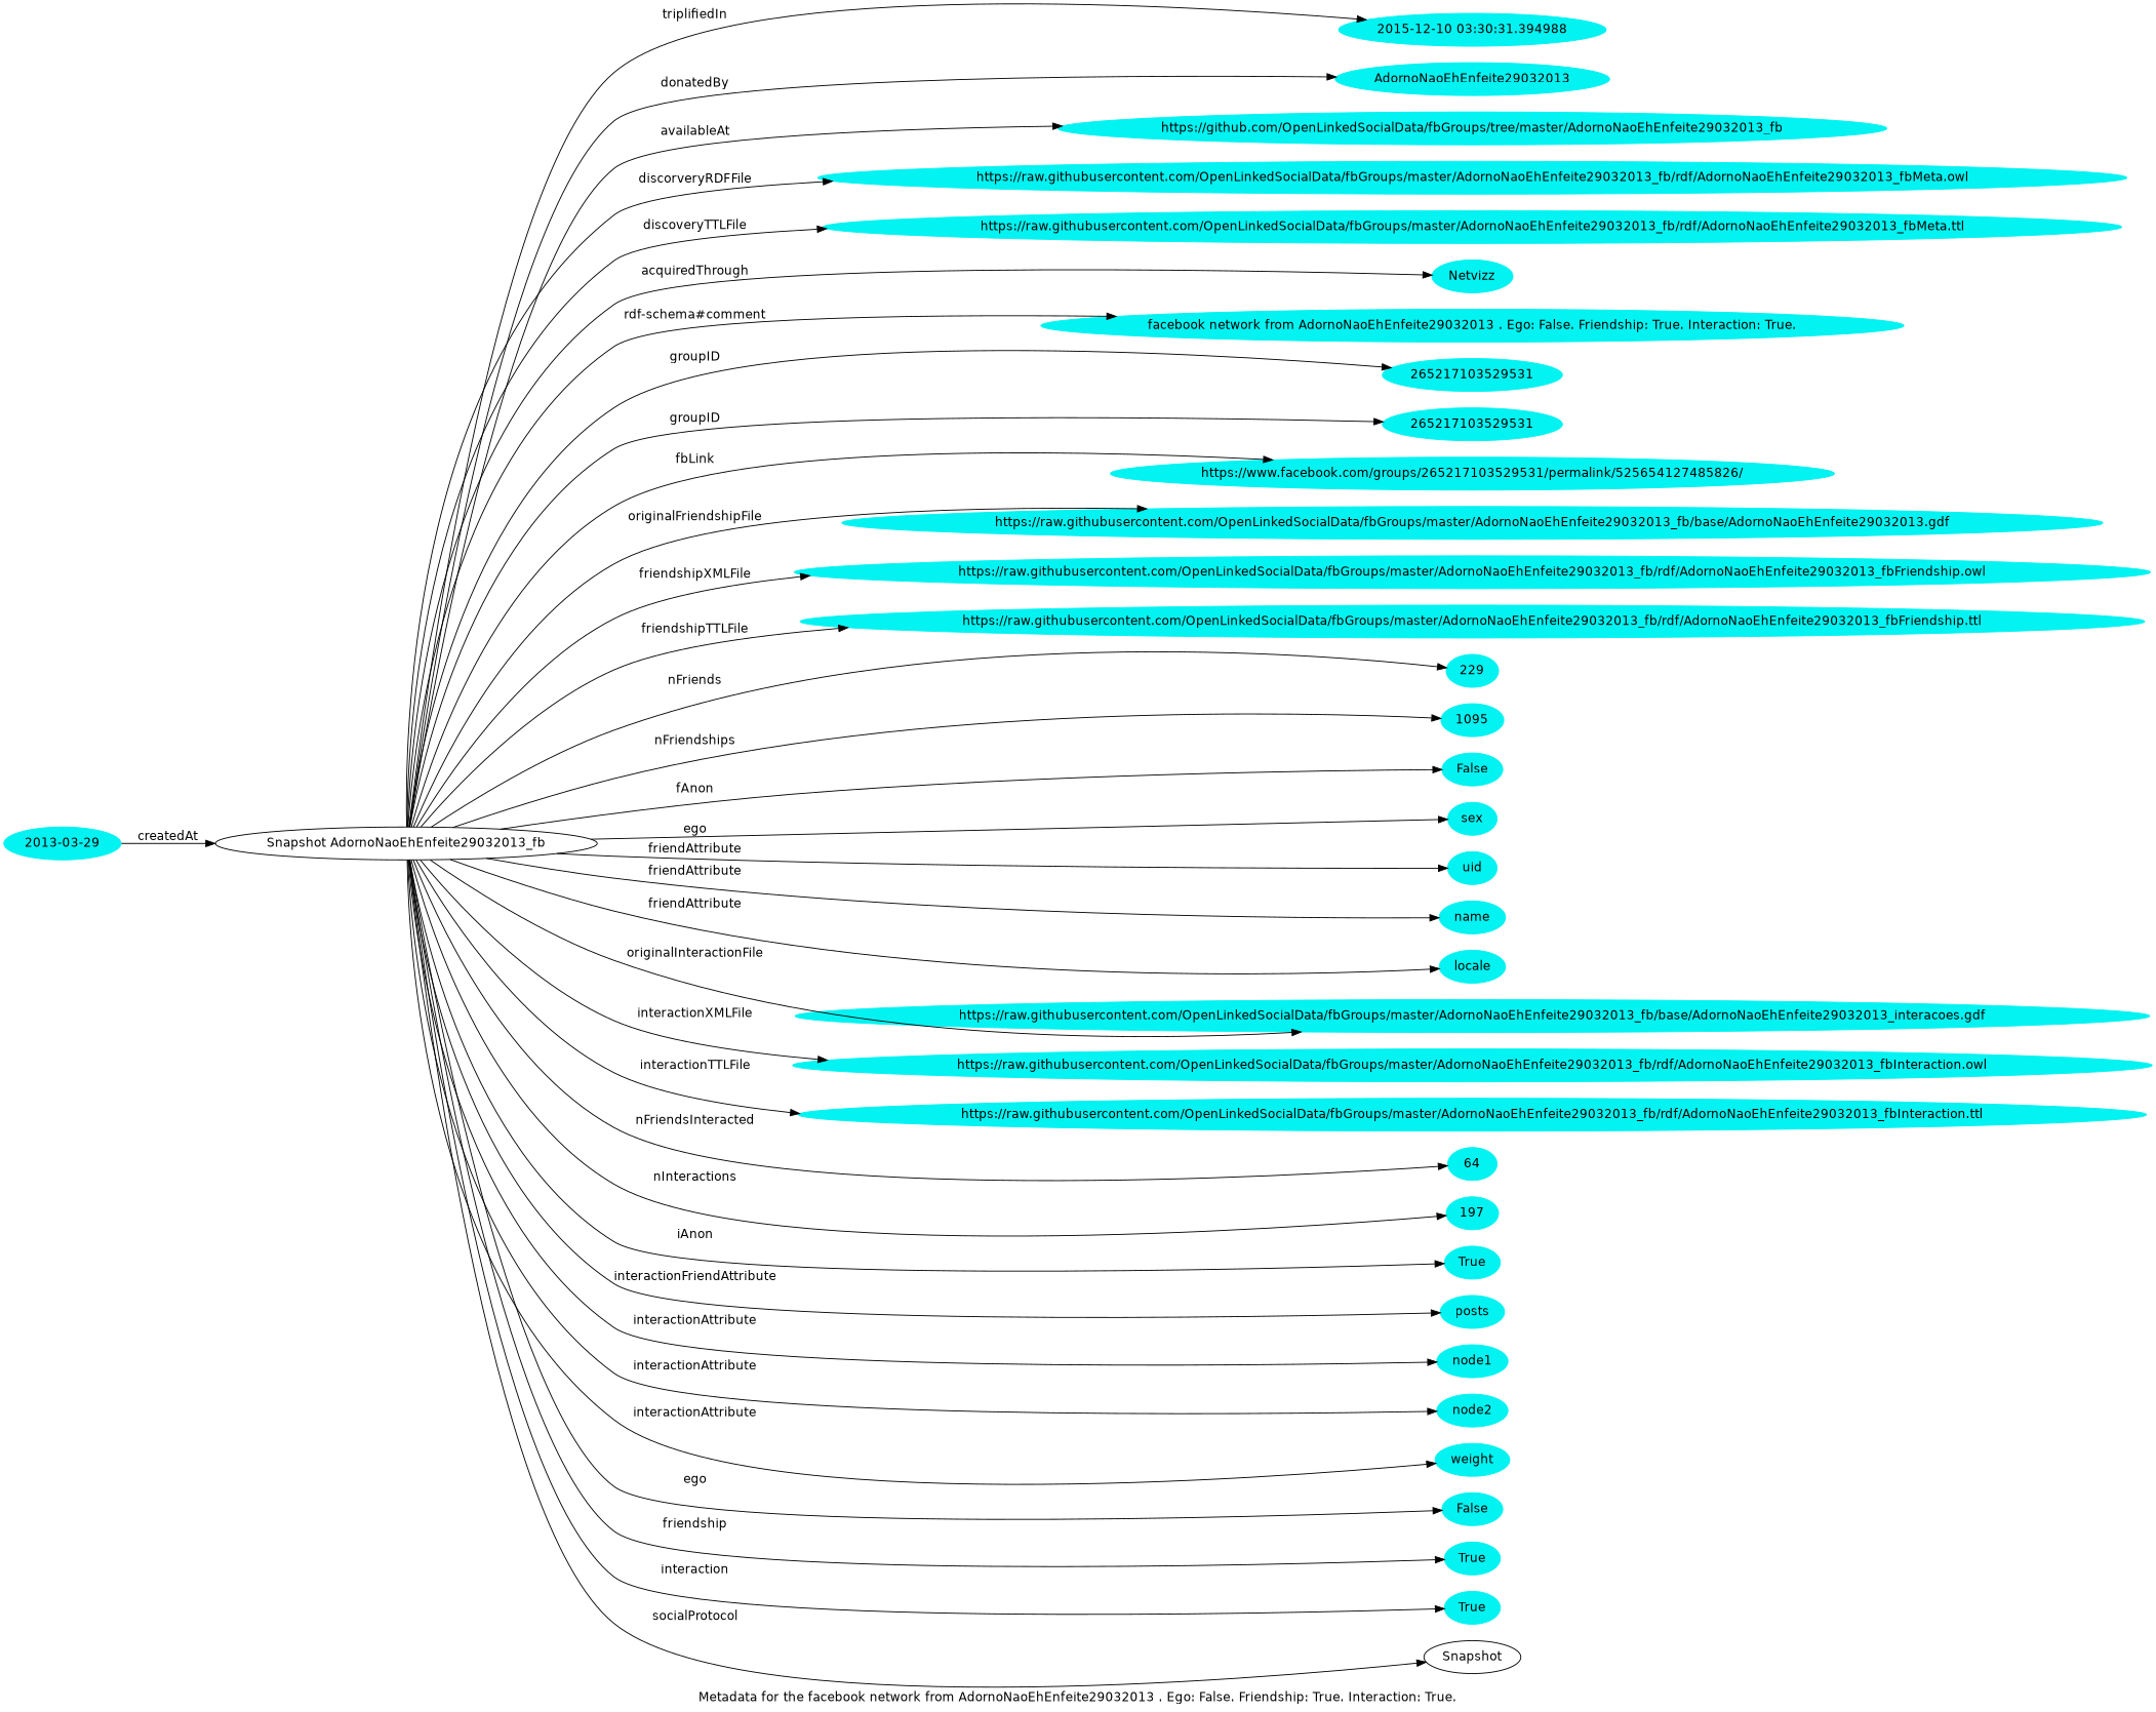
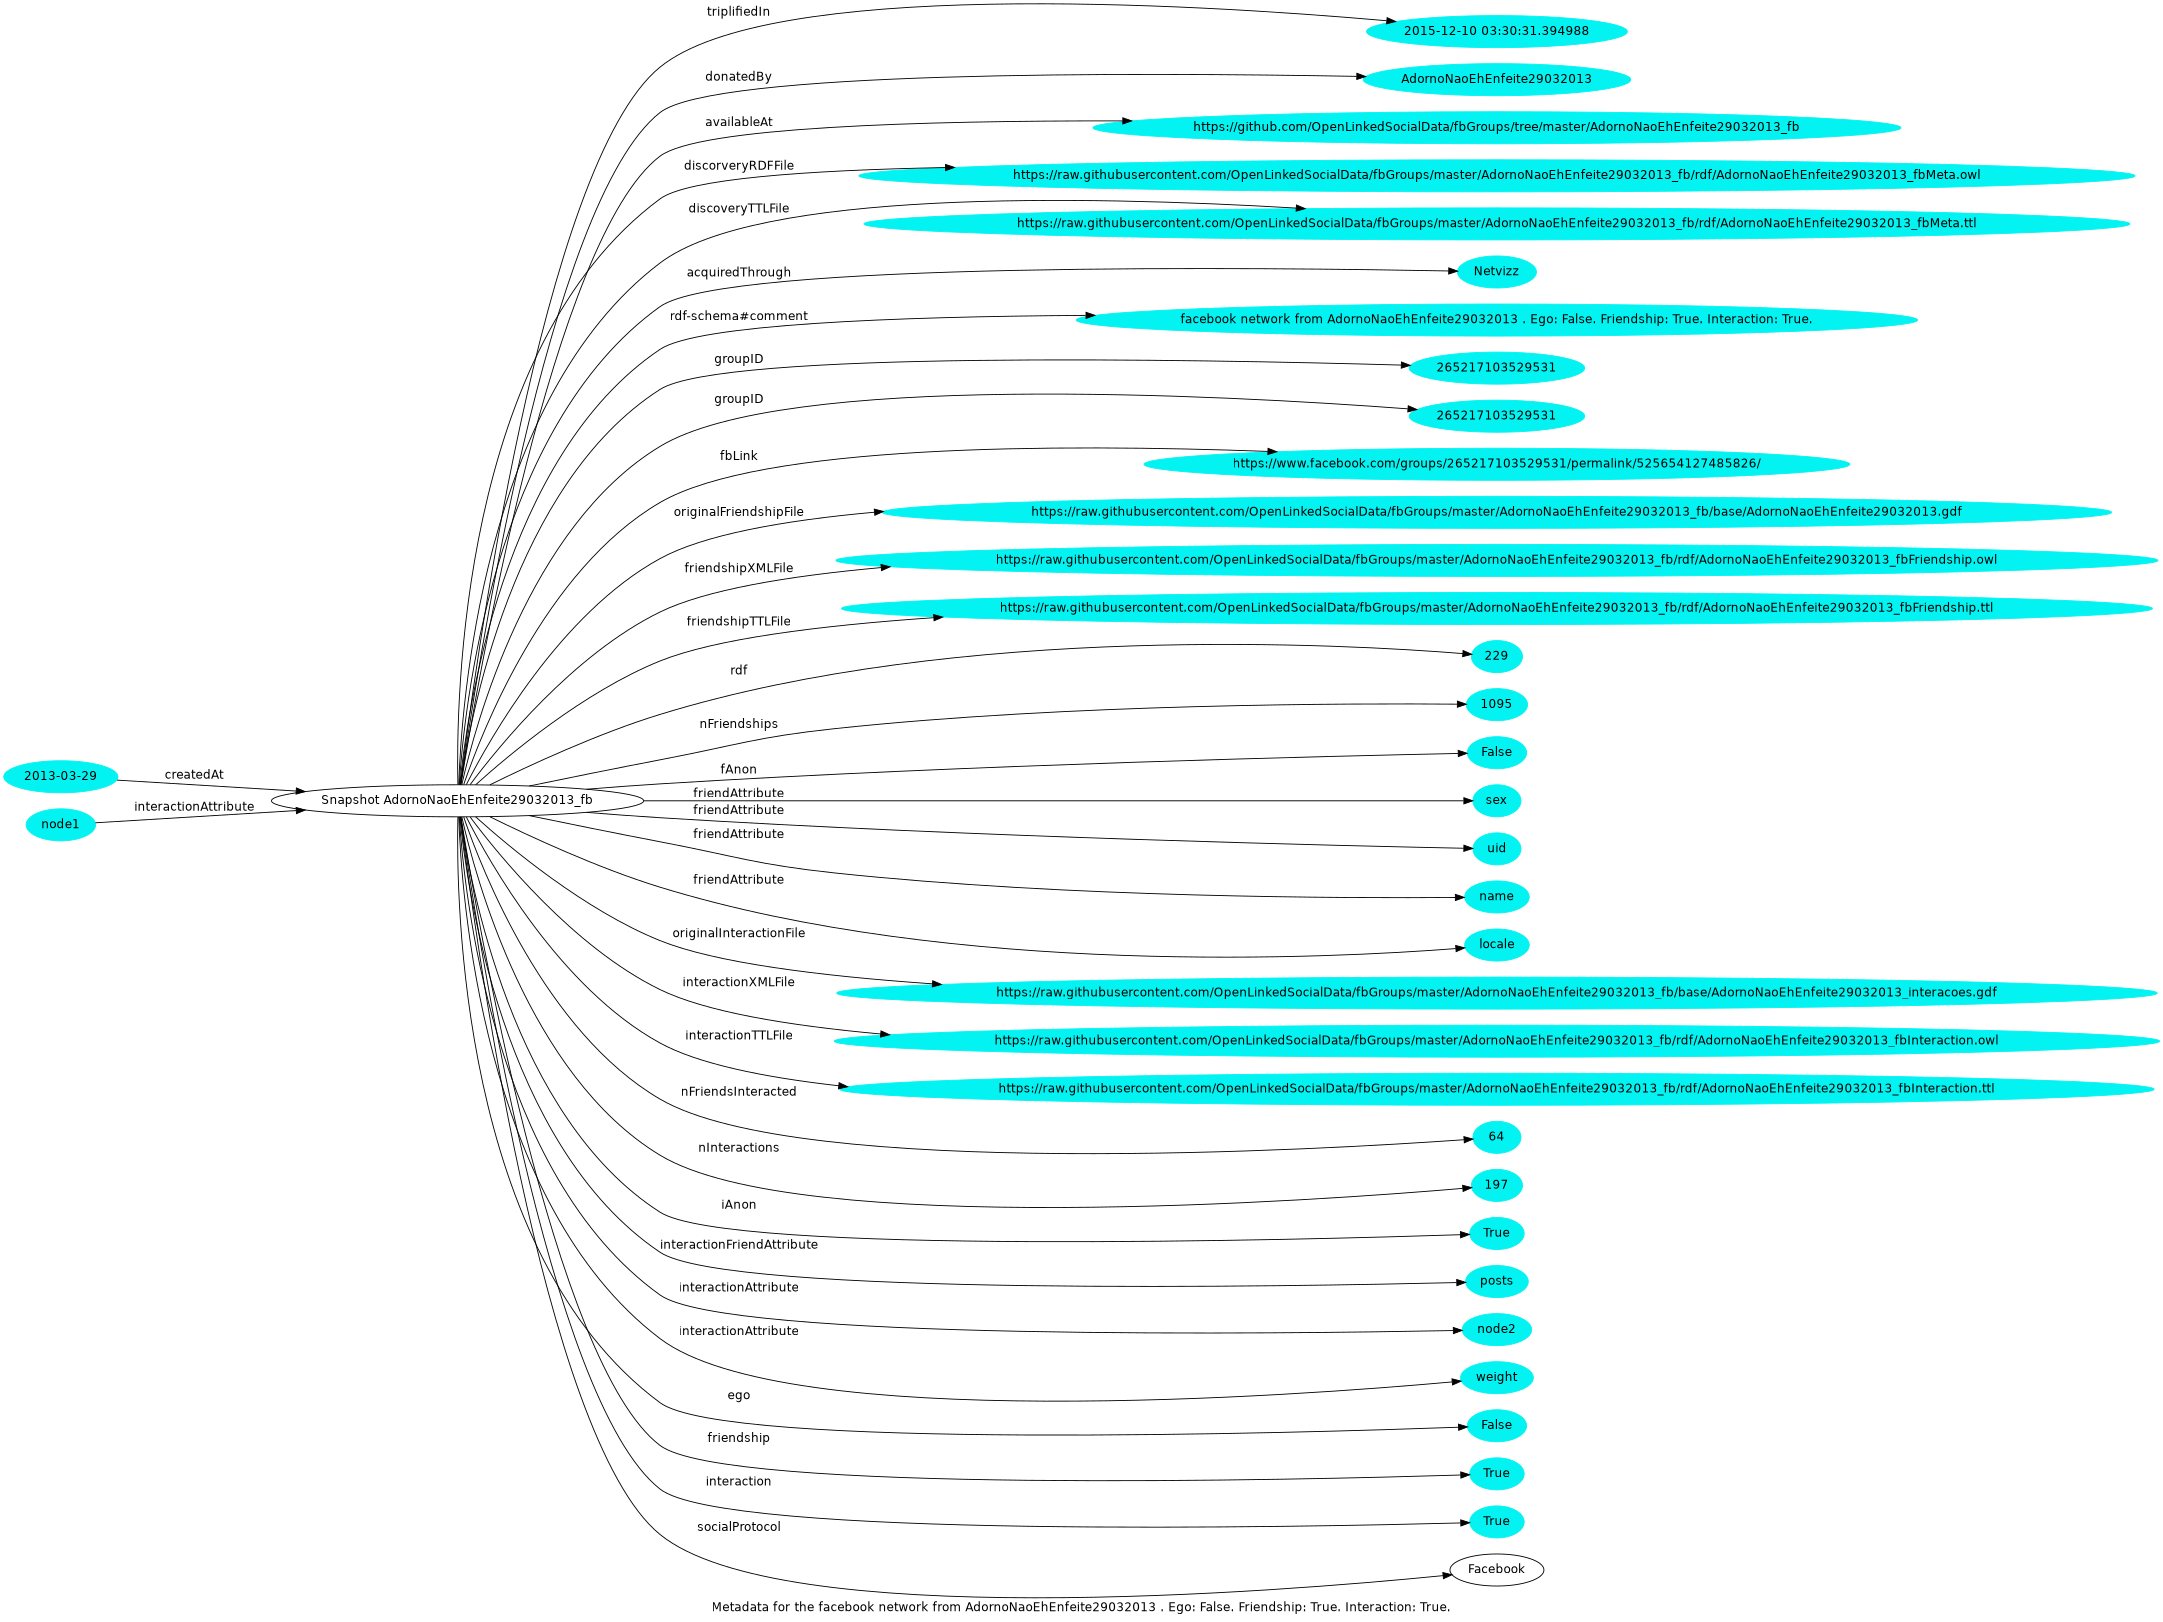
  digraph {
    fontname="DejaVu Sans"
    label="Metadata for the facebook network from AdornoNaoEhEnfeite29032013 . Ego: False. Friendship: True. Interaction: True."
    rankdir=LR
    node [color="#02F3F1" fontname="DejaVu Sans" style=filled]
    edge [fontname="DejaVu Sans"]
    n1 [label="2013-03-29"]
    "Snapshot AdornoNaoEhEnfeite29032013_fb" [color="" style=""]
    n3 [label="2015-12-10 03:30:31.394988"]
    n4 [label=AdornoNaoEhEnfeite29032013]
    n5 [label="https://github.com/OpenLinkedSocialData/fbGroups/tree/master/AdornoNaoEhEnfeite29032013_fb"]
    n6 [label="https://raw.githubusercontent.com/OpenLinkedSocialData/fbGroups/master/AdornoNaoEhEnfeite29032013_fb/rdf/AdornoNaoEhEnfeite29032013_fbMeta.owl"]
    n7 [label="https://raw.githubusercontent.com/OpenLinkedSocialData/fbGroups/master/AdornoNaoEhEnfeite29032013_fb/rdf/AdornoNaoEhEnfeite29032013_fbMeta.ttl"]
    n8 [label=Netvizz]
    n9 [label="facebook network from AdornoNaoEhEnfeite29032013 . Ego: False. Friendship: True. Interaction: True."]
    n10 [label=265217103529531]
    n11 [label=265217103529531]
    n12 [label="https://www.facebook.com/groups/265217103529531/permalink/525654127485826/"]
    n13 [label="https://raw.githubusercontent.com/OpenLinkedSocialData/fbGroups/master/AdornoNaoEhEnfeite29032013_fb/base/AdornoNaoEhEnfeite29032013.gdf"]
    n14 [label="https://raw.githubusercontent.com/OpenLinkedSocialData/fbGroups/master/AdornoNaoEhEnfeite29032013_fb/rdf/AdornoNaoEhEnfeite29032013_fbFriendship.owl"]
    n15 [label="https://raw.githubusercontent.com/OpenLinkedSocialData/fbGroups/master/AdornoNaoEhEnfeite29032013_fb/rdf/AdornoNaoEhEnfeite29032013_fbFriendship.ttl"]
    n16 [label=229]
    n17 [label=1095]
    n18 [label=False]
    n19 [label=sex]
    n20 [label=uid]
    n21 [label=name]
    n22 [label=locale]
    n23 [label="https://raw.githubusercontent.com/OpenLinkedSocialData/fbGroups/master/AdornoNaoEhEnfeite29032013_fb/base/AdornoNaoEhEnfeite29032013_interacoes.gdf"]
    n24 [label="https://raw.githubusercontent.com/OpenLinkedSocialData/fbGroups/master/AdornoNaoEhEnfeite29032013_fb/rdf/AdornoNaoEhEnfeite29032013_fbInteraction.owl"]
    n25 [label="https://raw.githubusercontent.com/OpenLinkedSocialData/fbGroups/master/AdornoNaoEhEnfeite29032013_fb/rdf/AdornoNaoEhEnfeite29032013_fbInteraction.ttl"]
    n26 [label=64]
    n27 [label=197]
    n28 [label=True]
    n29 [label=posts]
    n30 [label=node1]
    n31 [label=node2]
    n32 [label=weight]
    n33 [label=False]
    n34 [label=True]
    n35 [label=True]
-   Facebook [label=Snapshot color="" style=""]
+   Facebook [color="" style=""]
    n1 -> "Snapshot AdornoNaoEhEnfeite29032013_fb" [label=createdAt]
    "Snapshot AdornoNaoEhEnfeite29032013_fb" -> n3 [label=triplifiedIn]
    "Snapshot AdornoNaoEhEnfeite29032013_fb" -> n4 [label=donatedBy]
    "Snapshot AdornoNaoEhEnfeite29032013_fb" -> n5 [label=availableAt]
    "Snapshot AdornoNaoEhEnfeite29032013_fb" -> n6 [label=discorveryRDFFile]
    "Snapshot AdornoNaoEhEnfeite29032013_fb" -> n7 [label=discoveryTTLFile]
    "Snapshot AdornoNaoEhEnfeite29032013_fb" -> n8 [label=acquiredThrough]
    "Snapshot AdornoNaoEhEnfeite29032013_fb" -> n9 [label="rdf-schema#comment"]
    "Snapshot AdornoNaoEhEnfeite29032013_fb" -> n10 [label=groupID]
    "Snapshot AdornoNaoEhEnfeite29032013_fb" -> n11 [label=groupID]
    "Snapshot AdornoNaoEhEnfeite29032013_fb" -> n12 [label=fbLink]
    "Snapshot AdornoNaoEhEnfeite29032013_fb" -> n13 [label=originalFriendshipFile]
    "Snapshot AdornoNaoEhEnfeite29032013_fb" -> n14 [label=friendshipXMLFile]
    "Snapshot AdornoNaoEhEnfeite29032013_fb" -> n15 [label=friendshipTTLFile]
-   "Snapshot AdornoNaoEhEnfeite29032013_fb" -> n16 [label=nFriends]
+   "Snapshot AdornoNaoEhEnfeite29032013_fb" -> n16 [label=rdf]
    "Snapshot AdornoNaoEhEnfeite29032013_fb" -> n17 [label=nFriendships]
    "Snapshot AdornoNaoEhEnfeite29032013_fb" -> n18 [label=fAnon]
-   "Snapshot AdornoNaoEhEnfeite29032013_fb" -> n19 [label=ego]
+   "Snapshot AdornoNaoEhEnfeite29032013_fb" -> n19 [label=friendAttribute]
    "Snapshot AdornoNaoEhEnfeite29032013_fb" -> n20 [label=friendAttribute]
    "Snapshot AdornoNaoEhEnfeite29032013_fb" -> n21 [label=friendAttribute]
    "Snapshot AdornoNaoEhEnfeite29032013_fb" -> n22 [label=friendAttribute]
    "Snapshot AdornoNaoEhEnfeite29032013_fb" -> n23 [label=originalInteractionFile]
    "Snapshot AdornoNaoEhEnfeite29032013_fb" -> n24 [label=interactionXMLFile]
    "Snapshot AdornoNaoEhEnfeite29032013_fb" -> n25 [label=interactionTTLFile]
    "Snapshot AdornoNaoEhEnfeite29032013_fb" -> n26 [label=nFriendsInteracted]
    "Snapshot AdornoNaoEhEnfeite29032013_fb" -> n27 [label=nInteractions]
    "Snapshot AdornoNaoEhEnfeite29032013_fb" -> n28 [label=iAnon]
    "Snapshot AdornoNaoEhEnfeite29032013_fb" -> n29 [label=interactionFriendAttribute]
-   "Snapshot AdornoNaoEhEnfeite29032013_fb" -> n30 [label=interactionAttribute]
+   n30 -> "Snapshot AdornoNaoEhEnfeite29032013_fb" [label=interactionAttribute]
    "Snapshot AdornoNaoEhEnfeite29032013_fb" -> n31 [label=interactionAttribute]
    "Snapshot AdornoNaoEhEnfeite29032013_fb" -> n32 [label=interactionAttribute]
    "Snapshot AdornoNaoEhEnfeite29032013_fb" -> n33 [label=ego]
    "Snapshot AdornoNaoEhEnfeite29032013_fb" -> n34 [label=friendship]
    "Snapshot AdornoNaoEhEnfeite29032013_fb" -> n35 [label=interaction]
    "Snapshot AdornoNaoEhEnfeite29032013_fb" -> Facebook [label=socialProtocol]
  }
